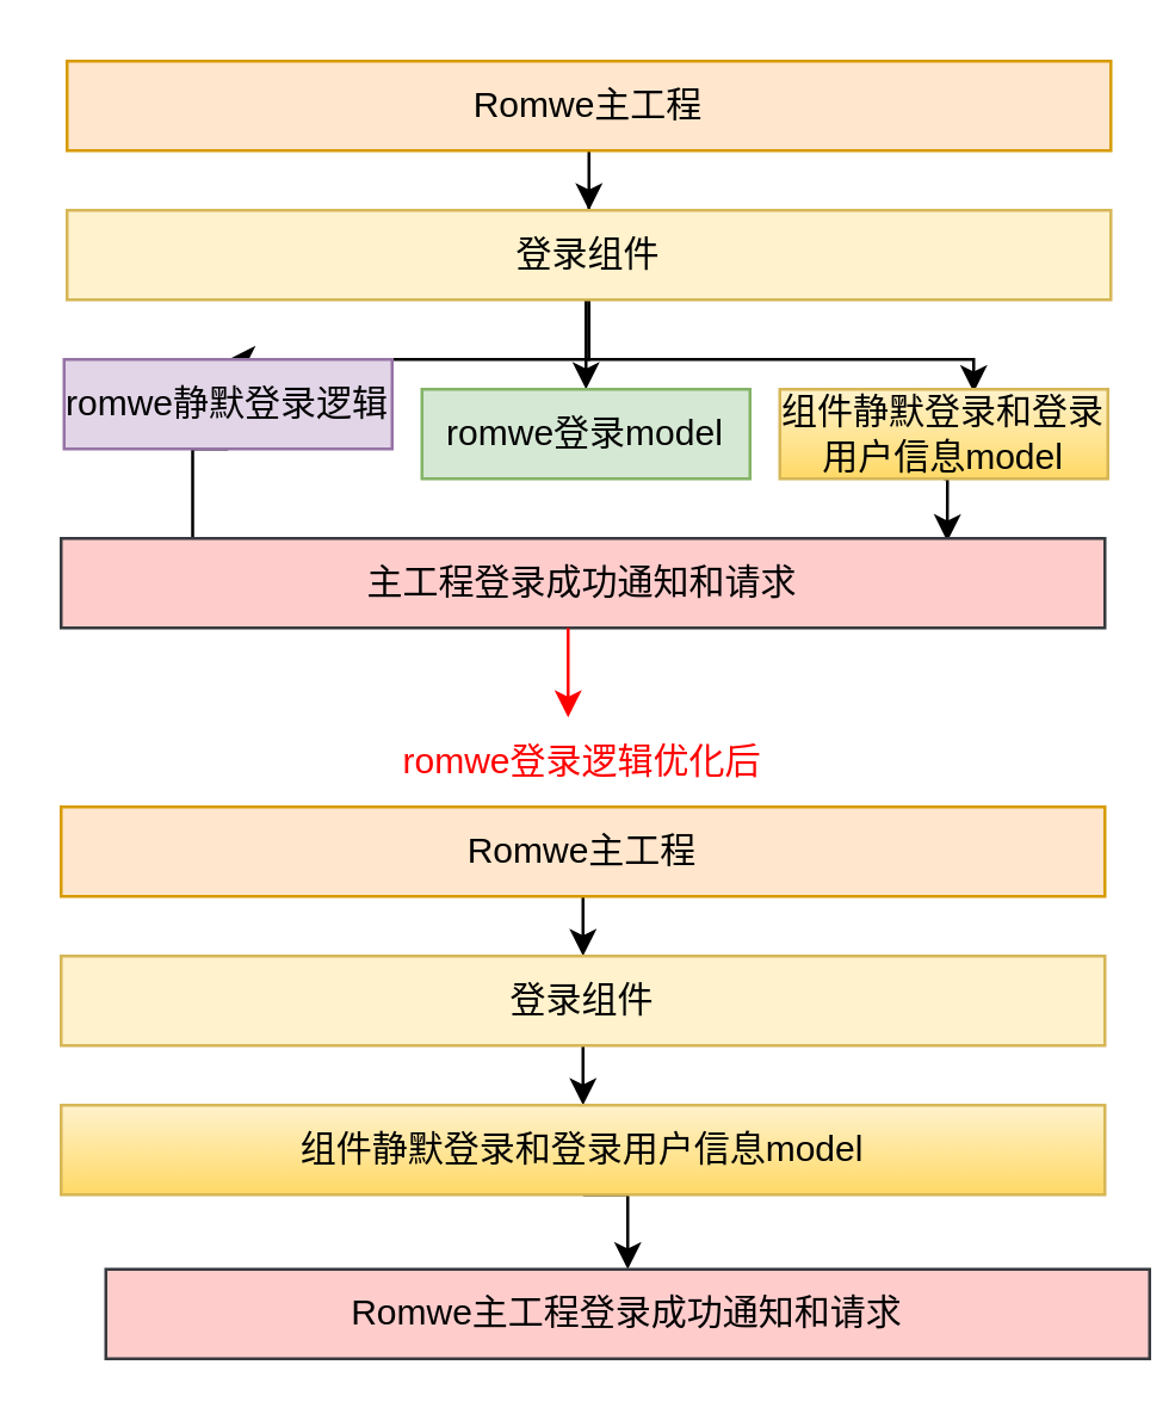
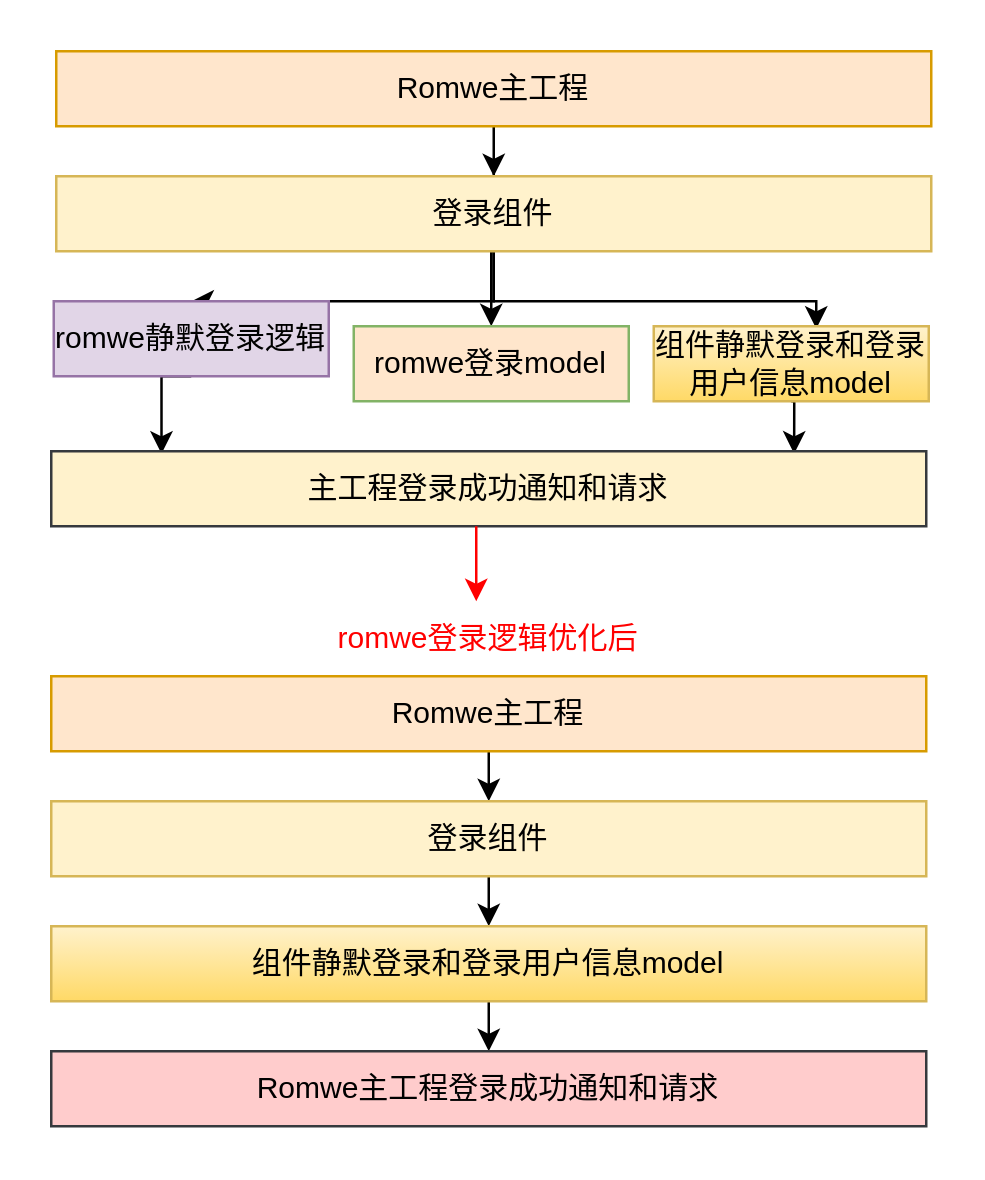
  <mxCell id="0" />
  <mxCell id="1" parent="0" />
  <mxCell id="2" style="edgeStyle=orthogonalEdgeStyle;rounded=0;orthogonalLoop=1;jettySize=auto;html=1;exitX=0.5;exitY=1;exitDx=0;exitDy=0;" edge="1" parent="1" source="3" target="7"><mxGeometry relative="1" as="geometry" /></mxCell>
  <mxCell id="3" value="Romwe主工程" style="rounded=0;whiteSpace=wrap;html=1;fillColor=#ffe6cc;strokeColor=#d79b00;" parent="1" vertex="1"><mxGeometry x="22" y="20" width="350" height="30" as="geometry" /></mxCell>
  <mxCell id="4" style="edgeStyle=orthogonalEdgeStyle;rounded=0;orthogonalLoop=1;jettySize=auto;html=1;exitX=0.5;exitY=1;exitDx=0;exitDy=0;entryX=0.5;entryY=0;entryDx=0;entryDy=0;" edge="1" parent="1" source="7" target="9"><mxGeometry relative="1" as="geometry" /></mxCell>
  <mxCell id="5" style="edgeStyle=orthogonalEdgeStyle;rounded=0;orthogonalLoop=1;jettySize=auto;html=1;exitX=0.5;exitY=1;exitDx=0;exitDy=0;entryX=0.5;entryY=0;entryDx=0;entryDy=0;" edge="1" parent="1" source="7" target="10"><mxGeometry relative="1" as="geometry" /></mxCell>
  <mxCell id="6" style="edgeStyle=orthogonalEdgeStyle;rounded=0;orthogonalLoop=1;jettySize=auto;html=1;exitX=0.5;exitY=1;exitDx=0;exitDy=0;entryX=0.591;entryY=0.033;entryDx=0;entryDy=0;entryPerimeter=0;" edge="1" parent="1" source="7" target="12"><mxGeometry relative="1" as="geometry" /></mxCell>
  <mxCell id="7" value="登录组件" style="rounded=0;whiteSpace=wrap;html=1;fillColor=#fff2cc;strokeColor=#d6b656;" parent="1" vertex="1"><mxGeometry x="22" y="70" width="350" height="30" as="geometry" /></mxCell>
- <mxCell id="8" style="edgeStyle=orthogonalEdgeStyle;rounded=0;orthogonalLoop=1;jettySize=auto;html=1;exitX=0.5;exitY=1;exitDx=0;exitDy=0;entryX=0.126;entryY=0.033;entryDx=0;entryDy=0;entryPerimeter=0;endArrow=none;" edge="1" parent="1" source="9" target="13"><mxGeometry relative="1" as="geometry" /></mxCell>
+ <mxCell id="8" style="edgeStyle=orthogonalEdgeStyle;rounded=0;orthogonalLoop=1;jettySize=auto;html=1;exitX=0.5;exitY=1;exitDx=0;exitDy=0;entryX=0.126;entryY=0.033;entryDx=0;entryDy=0;entryPerimeter=0;" edge="1" parent="1" source="9" target="13"><mxGeometry relative="1" as="geometry" /></mxCell>
  <mxCell id="9" value="romwe静默登录逻辑" style="rounded=0;whiteSpace=wrap;html=1;fillColor=#e1d5e7;strokeColor=#9673a6;" parent="1" vertex="1"><mxGeometry x="21" y="120" width="110" height="30" as="geometry" /></mxCell>
- <mxCell id="10" value="romwe登录model" style="rounded=0;whiteSpace=wrap;html=1;fillColor=#d5e8d4;strokeColor=#82b366;" parent="1" vertex="1"><mxGeometry x="141" y="130" width="110" height="30" as="geometry" /></mxCell>
+ <mxCell id="10" value="romwe登录model" style="rounded=0;whiteSpace=wrap;html=1;fillColor=#ffe6cc;strokeColor=#82b366;" parent="1" vertex="1"><mxGeometry x="141" y="130" width="110" height="30" as="geometry" /></mxCell>
  <mxCell id="11" style="edgeStyle=orthogonalEdgeStyle;rounded=0;orthogonalLoop=1;jettySize=auto;html=1;exitX=0.5;exitY=1;exitDx=0;exitDy=0;entryX=0.849;entryY=0.033;entryDx=0;entryDy=0;entryPerimeter=0;" edge="1" parent="1" source="12" target="13"><mxGeometry relative="1" as="geometry" /></mxCell>
  <mxCell id="12" value="组件静默登录和登录用户信息model" style="rounded=0;whiteSpace=wrap;html=1;fillColor=#fff2cc;gradientColor=#ffd966;strokeColor=#d6b656;" parent="1" vertex="1"><mxGeometry x="261" y="130" width="110" height="30" as="geometry" /></mxCell>
- <mxCell id="13" value="主工程登录成功通知和请求" style="rounded=0;whiteSpace=wrap;html=1;fillColor=#ffcccc;strokeColor=#36393d;" parent="1" vertex="1"><mxGeometry x="20" y="180" width="350" height="30" as="geometry" /></mxCell>
+ <mxCell id="13" value="主工程登录成功通知和请求" style="rounded=0;whiteSpace=wrap;html=1;fillColor=#fff2cc;strokeColor=#36393d;" parent="1" vertex="1"><mxGeometry x="20" y="180" width="350" height="30" as="geometry" /></mxCell>
  <mxCell id="14" style="edgeStyle=orthogonalEdgeStyle;rounded=0;orthogonalLoop=1;jettySize=auto;html=1;exitX=0.5;exitY=1;exitDx=0;exitDy=0;entryX=0.5;entryY=0;entryDx=0;entryDy=0;" edge="1" parent="1" source="15" target="17"><mxGeometry relative="1" as="geometry" /></mxCell>
  <mxCell id="15" value="Romwe主工程" style="rounded=0;whiteSpace=wrap;html=1;fillColor=#ffe6cc;strokeColor=#d79b00;" parent="1" vertex="1"><mxGeometry x="20" y="270" width="350" height="30" as="geometry" /></mxCell>
  <mxCell id="16" style="edgeStyle=orthogonalEdgeStyle;rounded=0;orthogonalLoop=1;jettySize=auto;html=1;exitX=0.5;exitY=1;exitDx=0;exitDy=0;entryX=0.5;entryY=0;entryDx=0;entryDy=0;" edge="1" parent="1" source="17" target="19"><mxGeometry relative="1" as="geometry" /></mxCell>
  <mxCell id="17" value="登录组件" style="rounded=0;whiteSpace=wrap;html=1;fillColor=#fff2cc;strokeColor=#d6b656;" parent="1" vertex="1"><mxGeometry x="20" y="320" width="350" height="30" as="geometry" /></mxCell>
  <mxCell id="18" style="edgeStyle=orthogonalEdgeStyle;rounded=0;orthogonalLoop=1;jettySize=auto;html=1;exitX=0.5;exitY=1;exitDx=0;exitDy=0;entryX=0.5;entryY=0;entryDx=0;entryDy=0;" edge="1" parent="1" source="19" target="20"><mxGeometry relative="1" as="geometry" /></mxCell>
  <mxCell id="19" value="组件静默登录和登录用户信息model" style="rounded=0;whiteSpace=wrap;html=1;fillColor=#fff2cc;strokeColor=#d6b656;gradientColor=#ffd966;" parent="1" vertex="1"><mxGeometry x="20" y="370" width="350" height="30" as="geometry" /></mxCell>
- <mxCell id="20" value="Romwe主工程登录成功通知和请求" style="rounded=0;whiteSpace=wrap;html=1;fillColor=#ffcccc;strokeColor=#36393d;" parent="1" vertex="1"><mxGeometry x="35" y="425" width="350" height="30" as="geometry" /></mxCell>
+ <mxCell id="20" value="Romwe主工程登录成功通知和请求" style="rounded=0;whiteSpace=wrap;html=1;fillColor=#ffcccc;strokeColor=#36393d;" parent="1" vertex="1"><mxGeometry x="20" y="420" width="350" height="30" as="geometry" /></mxCell>
  <mxCell id="21" value="romwe登录逻辑优化后" style="text;html=1;strokeColor=none;fillColor=none;align=center;verticalAlign=middle;whiteSpace=wrap;rounded=0;fontColor=#FF0000;" parent="1" vertex="1"><mxGeometry x="105" y="240" width="180" height="30" as="geometry" /></mxCell>
  <mxCell id="22" value="" style="endArrow=classic;html=1;rounded=0;fontColor=#FF0000;strokeColor=#FF0000;" parent="1" edge="1"><mxGeometry width="50" height="50" relative="1" as="geometry"><mxPoint x="190" y="210" as="sourcePoint" /><mxPoint x="190" y="240" as="targetPoint" /></mxGeometry></mxCell>
